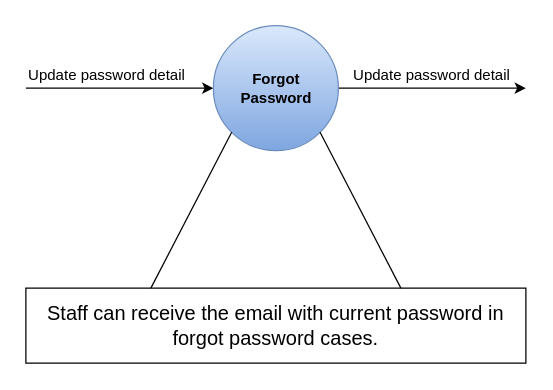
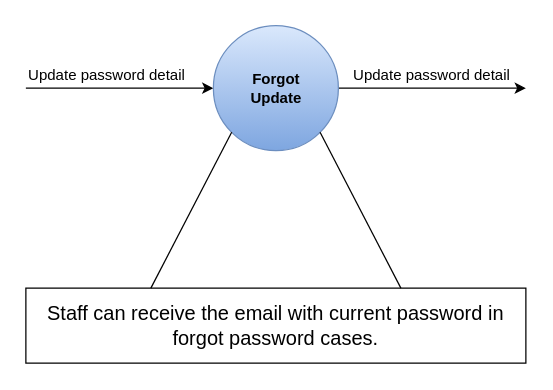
  <mxCell id="0" />
  <mxCell id="1" parent="0" />
  <mxCell id="2" value="" style="endArrow=classic;html=1;strokeColor=#000000;entryX=0;entryY=0.5;entryDx=0;entryDy=0;" parent="1" target="4" edge="1"><mxGeometry width="50" height="50" relative="1" as="geometry"><mxPoint x="20" y="70" as="sourcePoint" /><mxPoint x="160" y="70" as="targetPoint" /></mxGeometry></mxCell>
  <mxCell id="3" value="" style="edgeStyle=none;html=1;strokeColor=#000000;" parent="1" source="4" edge="1"><mxGeometry relative="1" as="geometry"><mxPoint x="420" y="70" as="targetPoint" /></mxGeometry></mxCell>
- <mxCell id="4" value="&lt;font color=&quot;#000000&quot;&gt;&lt;b&gt;Forgot&lt;br&gt;Password&lt;/b&gt;&lt;/font&gt;" style="shape=ellipse;html=1;dashed=0;whitespace=wrap;aspect=fixed;perimeter=ellipsePerimeter;fillColor=#dae8fc;gradientColor=#7ea6e0;strokeColor=#6c8ebf;" parent="1" vertex="1"><mxGeometry x="170" y="20" width="100" height="100" as="geometry" /></mxCell>
+ <mxCell id="4" value="&lt;font color=&quot;#000000&quot;&gt;&lt;b&gt;Forgot&lt;br&gt;Update&lt;/b&gt;&lt;/font&gt;" style="shape=ellipse;html=1;dashed=0;whitespace=wrap;aspect=fixed;perimeter=ellipsePerimeter;fillColor=#dae8fc;gradientColor=#7ea6e0;strokeColor=#6c8ebf;" parent="1" vertex="1"><mxGeometry x="170" y="20" width="100" height="100" as="geometry" /></mxCell>
  <mxCell id="5" value="&lt;div&gt;&lt;font style=&quot;font-size: 16px;&quot; color=&quot;#000000&quot;&gt;Staff can receive the email with current password in forgot password cases.&lt;/font&gt;&lt;/div&gt;" style="rounded=0;whiteSpace=wrap;html=1;fillColor=none;strokeColor=#000000;" parent="1" vertex="1"><mxGeometry x="20" y="230" width="400" height="60" as="geometry" /></mxCell>
  <mxCell id="6" value="" style="endArrow=none;html=1;strokeColor=#000000;fontColor=#000000;exitX=1;exitY=1;exitDx=0;exitDy=0;entryX=0.75;entryY=0;entryDx=0;entryDy=0;" parent="1" source="4" target="5" edge="1"><mxGeometry width="50" height="50" relative="1" as="geometry"><mxPoint x="260" y="300" as="sourcePoint" /><mxPoint x="310" y="250" as="targetPoint" /></mxGeometry></mxCell>
  <mxCell id="7" value="" style="endArrow=none;html=1;strokeColor=#000000;fontColor=#000000;exitX=0;exitY=1;exitDx=0;exitDy=0;entryX=0.25;entryY=0;entryDx=0;entryDy=0;" parent="1" source="4" target="5" edge="1"><mxGeometry width="50" height="50" relative="1" as="geometry"><mxPoint x="275.355" y="115.355" as="sourcePoint" /><mxPoint x="337.5" y="240" as="targetPoint" /></mxGeometry></mxCell>
  <mxCell id="8" value="Update password detail" style="text;html=1;strokeColor=none;fillColor=none;align=center;verticalAlign=middle;whiteSpace=wrap;rounded=0;labelBackgroundColor=none;fontColor=#000000;" parent="1" vertex="1"><mxGeometry x="20" y="50" width="130" height="20" as="geometry" /></mxCell>
  <mxCell id="9" value="Update password detail" style="text;html=1;strokeColor=none;fillColor=none;align=center;verticalAlign=middle;whiteSpace=wrap;rounded=0;labelBackgroundColor=none;fontColor=#000000;" parent="1" vertex="1"><mxGeometry x="280" y="50" width="130" height="20" as="geometry" /></mxCell>
